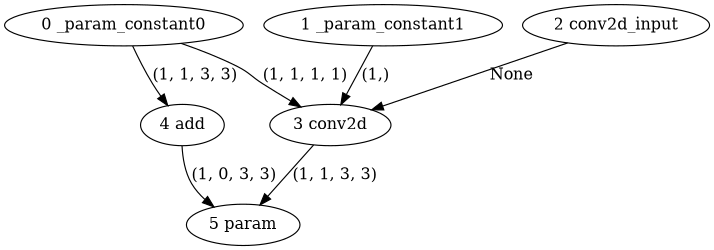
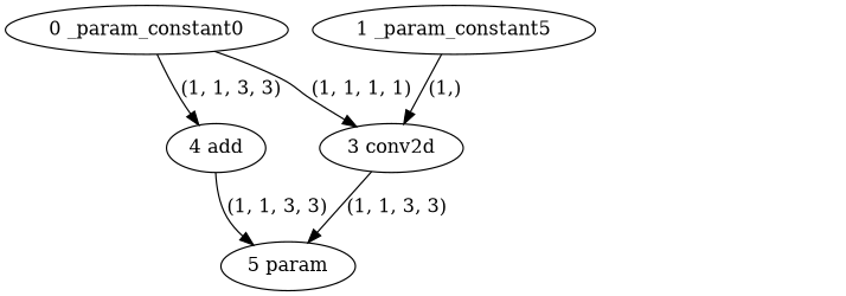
  strict digraph {
    node [type=get_attr]
    edge [style=solid]
    "3 conv2d" [type=conv2d]
    "0 _param_constant0"
    "4 add" [type=add]
    n4 [label="5 param" type=output]
-   "1 _param_constant1"
-   "2 conv2d_input" [type=input]
+   "1 _param_constant1" [label="1 _param_constant5"]
    "3 conv2d" -> n4 [label="(1, 1, 3, 3)"]
    "0 _param_constant0" -> "3 conv2d" [label="(1, 1, 1, 1)"]
    "0 _param_constant0" -> "4 add" [label="(1, 1, 3, 3)"]
-   "4 add" -> n4 [label="(1, 0, 3, 3)"]
+   "4 add" -> n4 [label="(1, 1, 3, 3)"]
    "1 _param_constant1" -> "3 conv2d" [label="(1,)"]
-   "2 conv2d_input" -> "3 conv2d" [label=None]
  }
